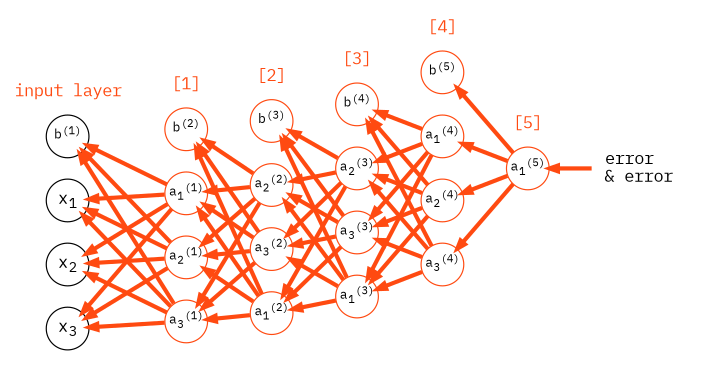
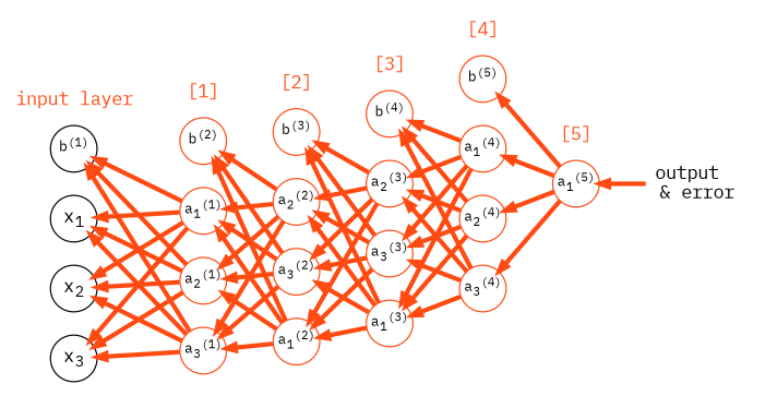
  digraph {
    fontname="IBM Plex Mono"
    rankdir=LR
    splines=line
    node [color="#FF4A11" fixedsize=true fontname="IBM Plex Mono" fontsize=11 shape=circle style=solid]
    edge [arrowsize=.7 color="#FF4A11" dir=back fontname="IBM Plex Mono" penwidth=3.5]
    n1 [label=<b<SUP>(2)</SUP>>]
    n2 [label=<a<SUB>2</SUB><SUP>(1)</SUP>>]
    n3 [label=<a<SUB>3</SUB><SUP>(1)</SUP>>]
    n4 [label=<a<SUB>1</SUB><SUP>(1)</SUP>>]
    n5 [color=black label=<b<SUP>(1)</SUP>>]
    n6 [color=black label=<x<SUB>1</SUB>> fontsize=""]
    n7 [color=black label=<x<SUB>2</SUB>> fontsize=""]
    n8 [color=black label=<x<SUB>3</SUB>> fontsize=""]
    n9 [label=<b<SUP>(3)</SUP>>]
    n10 [label=<a<SUB>2</SUB><SUP>(2)</SUP>>]
    n11 [label=<a<SUB>3</SUB><SUP>(2)</SUP>>]
    n12 [label=<a<SUB>1</SUB><SUP>(2)</SUP>>]
    n13 [label=<b<SUP>(4)</SUP>>]
    n14 [label=<a<SUB>2</SUB><SUP>(3)</SUP>>]
    n15 [label=<a<SUB>3</SUB><SUP>(3)</SUP>>]
    n16 [label=<a<SUB>1</SUB><SUP>(3)</SUP>>]
    n17 [label=<b<SUP>(5)</SUP>>]
    n18 [label=<a<SUB>1</SUB><SUP>(4)</SUP>>]
    n19 [label=<a<SUB>2</SUB><SUP>(4)</SUP>>]
    n20 [label=<a<SUB>3</SUB><SUP>(4)</SUP>>]
    n21 [label=<a<SUB>1</SUB><SUP>(5)</SUP>>]
-   n22 [color=transparent label="error \n & error" width=1 fontsize=""]
+   n22 [color=transparent label="output \n & error" width=1 fontsize=""]
    subgraph cluster_1 {
      color=white
      label=<<font color="#FF4A11">[1]</font>>
      n1
      n2
      n3
      n4
    }
    subgraph cluster_2 {
      color=white
      label=<<font color="#FF4A11">input layer</font>>
      n5
      n6
      n7
      n8
    }
    subgraph cluster_3 {
      color=white
      label=<<font color="#FF4A11">[2]</font>>
      n9
      n10
      n11
      n12
    }
    subgraph cluster_4 {
      color=white
      label=<<font color="#FF4A11">[3]</font>>
      n13
      n14
      n15
      n16
    }
    subgraph cluster_5 {
      color=white
      label=<<font color="#FF4A11">[4]</font>>
      n17
      n18
      n19
      n20
    }
    subgraph cluster_6 {
      color=white
      label=<<font color="#FF4A11">[5]</font>>
      n21
    }
    subgraph cluster_7 {
      color=white
      n22
    }
    n1 -> n10
    n1 -> n11
    n1 -> n12
    n2 -> n10
    n2 -> n11
    n2 -> n12
    n3 -> n10
    n3 -> n11
    n3 -> n12
    n4 -> n10
    n4 -> n11
    n4 -> n12
    n5 -> n2
    n5 -> n3
    n5 -> n4
    n6 -> n2
    n6 -> n3
    n6 -> n4
    n7 -> n2
    n7 -> n3
    n7 -> n4
    n8 -> n2
    n8 -> n3
    n8 -> n4
    n9 -> n14
    n9 -> n15
    n9 -> n16
    n10 -> n14
    n10 -> n15
    n10 -> n16
    n11 -> n14
    n11 -> n15
    n11 -> n16
    n12 -> n14
    n12 -> n15
    n12 -> n16
    n13 -> n18
    n13 -> n19
    n13 -> n20
    n14 -> n18
    n14 -> n19
    n14 -> n20
    n15 -> n18
    n15 -> n19
    n15 -> n20
    n16 -> n18
    n16 -> n19
    n16 -> n20
    n17 -> n21
    n18 -> n21
    n19 -> n21
    n20 -> n21
    n21 -> n22
  }
